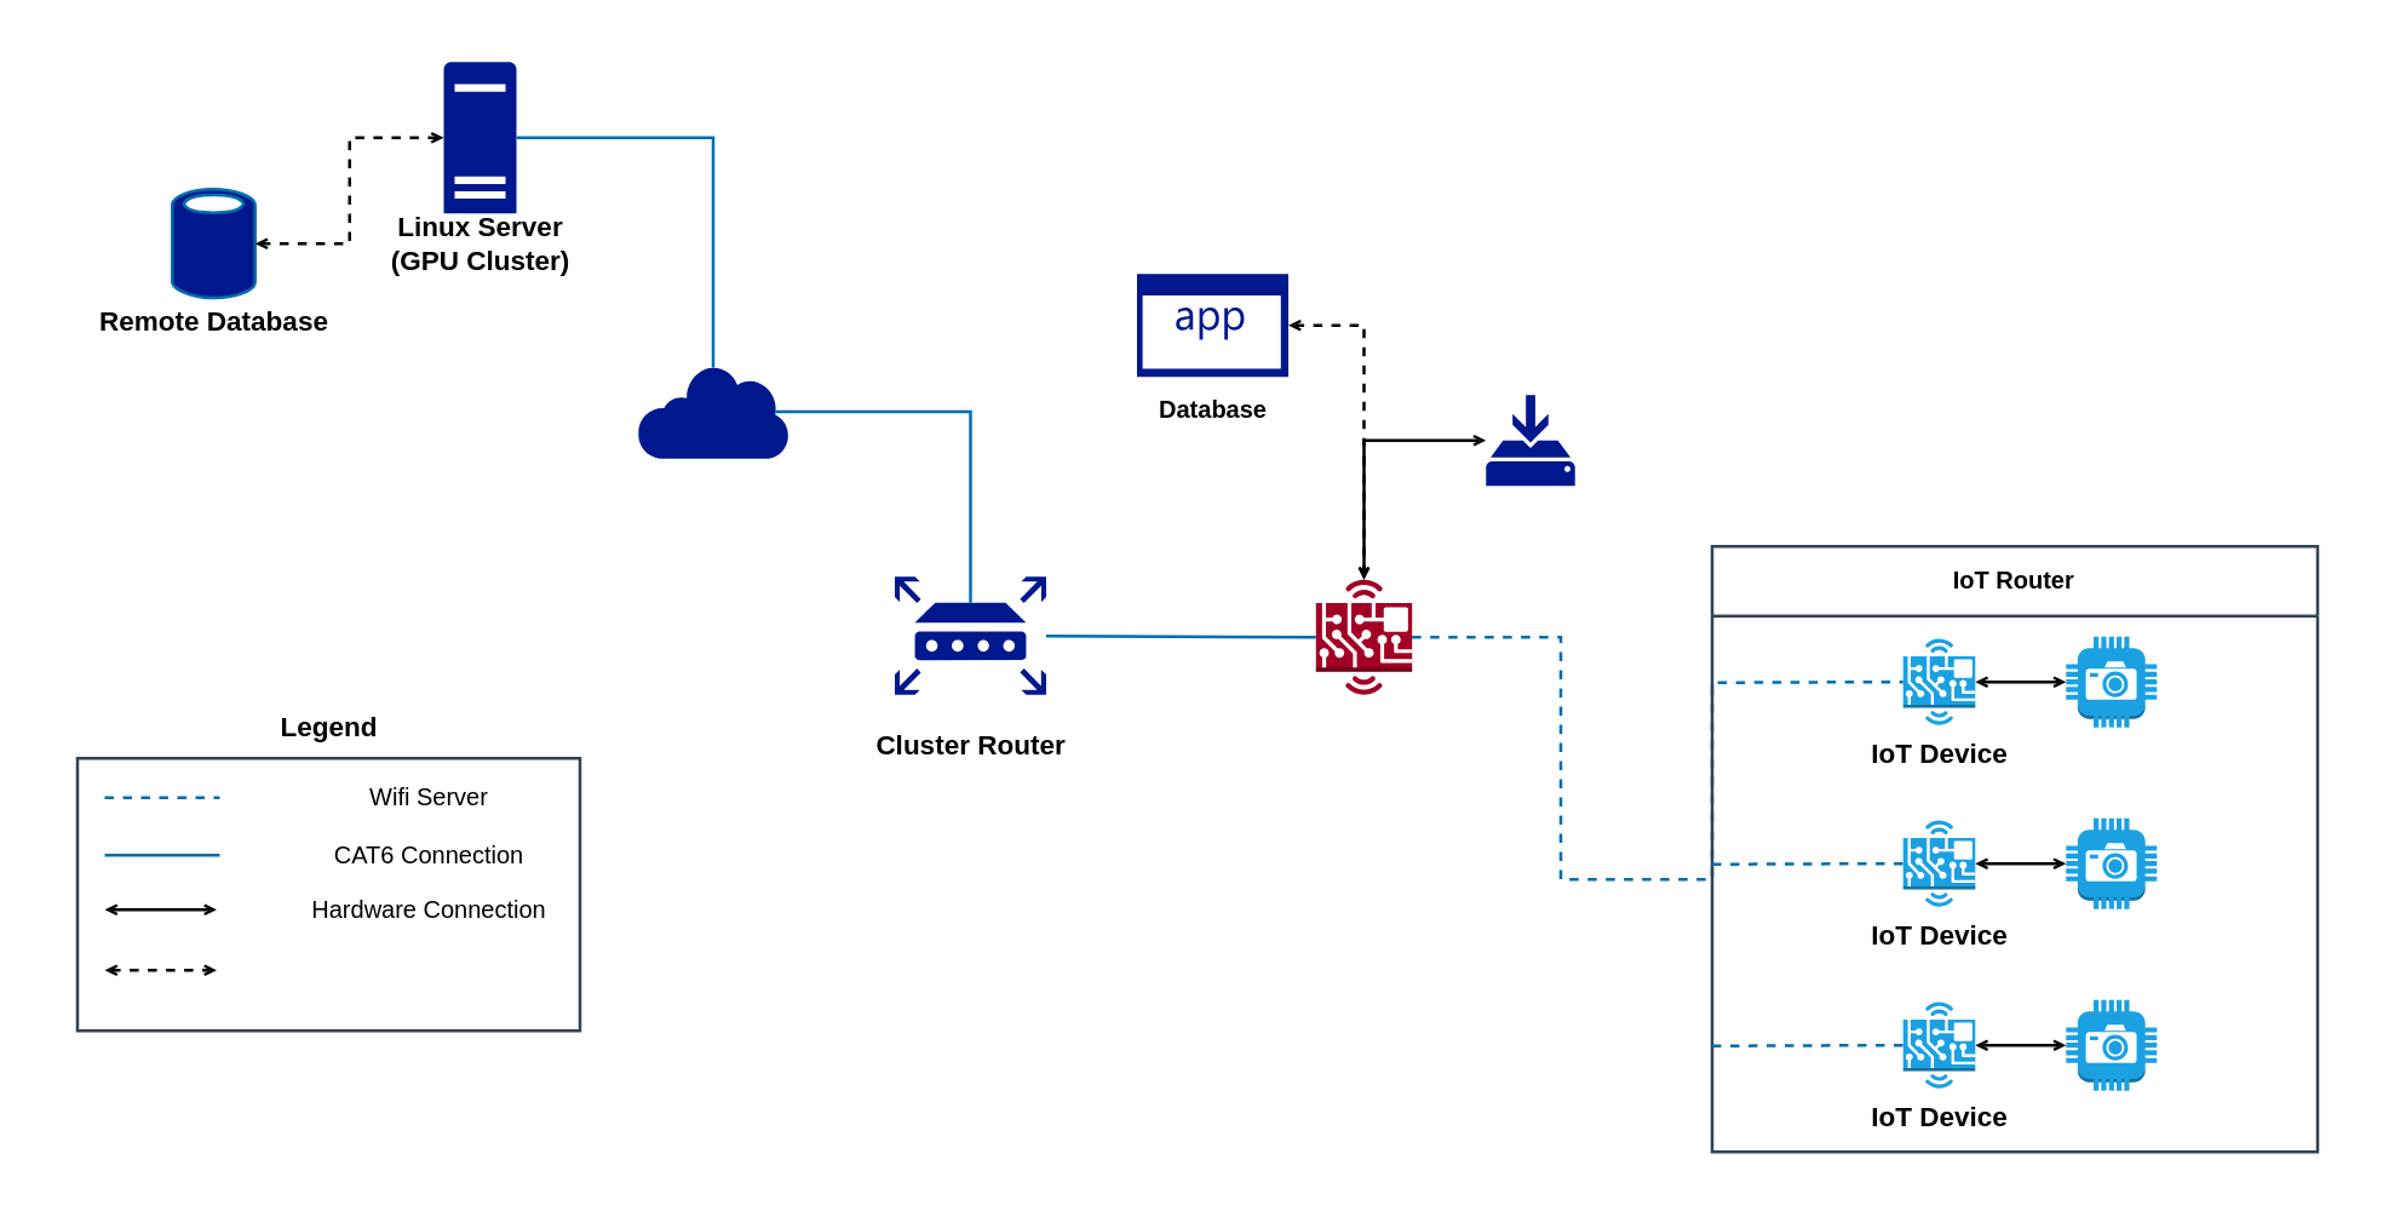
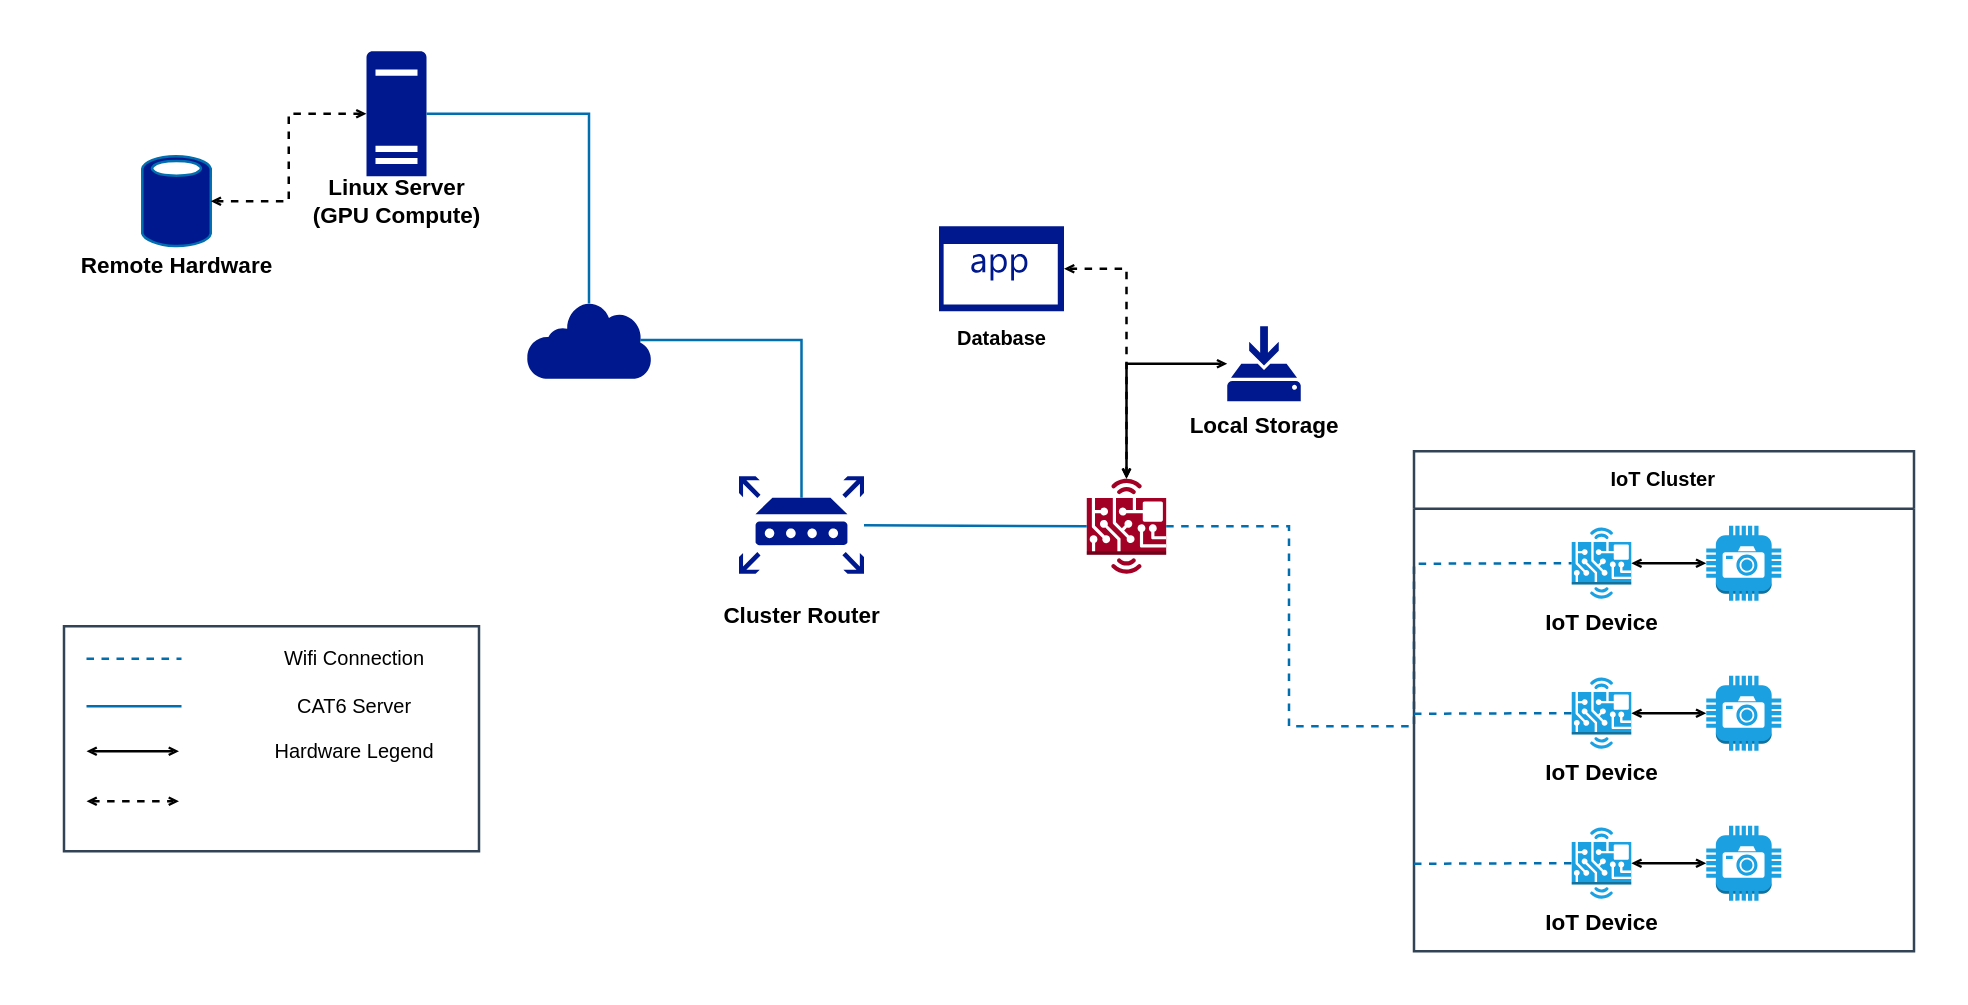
  <mxCell id="0" />
  <mxCell id="1" parent="0" />
  <mxCell id="2" value="" style="group" vertex="1" connectable="0" parent="1"><mxGeometry x="20" y="40" width="100" height="80" as="geometry" /></mxCell>
  <mxCell id="3" value="" style="sketch=0;aspect=fixed;pointerEvents=1;shadow=0;dashed=0;html=1;strokeColor=#006EAF;labelPosition=center;verticalLabelPosition=bottom;verticalAlign=top;align=center;fillColor=#00188D;shape=mxgraph.mscae.enterprise.database_generic;fontColor=#ffffff;" vertex="1" parent="2"><mxGeometry x="36.31" y="21.5" width="27.38" height="37" as="geometry" /></mxCell>
- <mxCell id="4" value="&lt;font style=&quot;font-size: 9px;&quot;&gt;Remote Database&lt;/font&gt;" style="text;html=1;align=center;verticalAlign=middle;resizable=0;points=[];autosize=1;strokeColor=none;fillColor=none;fontStyle=1" vertex="1" parent="2"><mxGeometry y="50" width="100" height="30" as="geometry" /></mxCell>
+ <mxCell id="4" value="&lt;font style=&quot;font-size: 9px;&quot;&gt;Remote Hardware&lt;/font&gt;" style="text;html=1;align=center;verticalAlign=middle;resizable=0;points=[];autosize=1;strokeColor=none;fillColor=none;fontStyle=1" vertex="1" parent="2"><mxGeometry y="50" width="100" height="30" as="geometry" /></mxCell>
  <mxCell id="5" value="" style="group" vertex="1" connectable="0" parent="1"><mxGeometry x="280" y="190" width="80" height="70" as="geometry" /></mxCell>
  <mxCell id="6" value="" style="sketch=0;aspect=fixed;pointerEvents=1;shadow=0;dashed=0;html=1;strokeColor=none;labelPosition=center;verticalLabelPosition=bottom;verticalAlign=top;align=center;fillColor=#00188D;shape=mxgraph.mscae.enterprise.router" vertex="1" parent="5"><mxGeometry x="15" width="50" height="39" as="geometry" /></mxCell>
  <mxCell id="7" value="&lt;font style=&quot;font-size: 9px;&quot;&gt;Cluster Router&lt;/font&gt;" style="text;html=1;align=center;verticalAlign=middle;resizable=0;points=[];autosize=1;strokeColor=none;fillColor=none;fontStyle=1" vertex="1" parent="5"><mxGeometry y="40" width="80" height="30" as="geometry" /></mxCell>
  <mxCell id="8" value="" style="group" vertex="1" connectable="0" parent="1"><mxGeometry x="205" y="120" width="60" height="51" as="geometry" /></mxCell>
  <mxCell id="9" value="" style="sketch=0;aspect=fixed;pointerEvents=1;shadow=0;dashed=0;html=1;strokeColor=none;labelPosition=center;verticalLabelPosition=bottom;verticalAlign=top;align=center;fillColor=#00188D;shape=mxgraph.mscae.enterprise.internet" vertex="1" parent="8"><mxGeometry x="5" width="50" height="31" as="geometry" /></mxCell>
  <mxCell id="10" value="" style="group" vertex="1" connectable="0" parent="1"><mxGeometry x="465" y="120" width="80" height="60" as="geometry" /></mxCell>
  <mxCell id="11" value="" style="sketch=0;aspect=fixed;pointerEvents=1;shadow=0;dashed=0;html=1;strokeColor=none;labelPosition=center;verticalLabelPosition=bottom;verticalAlign=top;align=center;fillColor=#00188D;shape=mxgraph.mscae.enterprise.backup_local;fontSize=9;" vertex="1" parent="10"><mxGeometry x="25.3" y="10" width="29.4" height="30" as="geometry" /></mxCell>
+ <mxCell id="12" value="Local Storage" style="text;html=1;align=center;verticalAlign=middle;resizable=0;points=[];autosize=1;strokeColor=none;fillColor=none;fontSize=9;fontStyle=1" vertex="1" parent="10"><mxGeometry y="40" width="80" height="20" as="geometry" /></mxCell>
  <mxCell id="13" value="" style="group" vertex="1" connectable="0" parent="1"><mxGeometry x="83" y="20" width="150" height="80" as="geometry" /></mxCell>
  <mxCell id="14" value="" style="sketch=0;aspect=fixed;pointerEvents=1;shadow=0;dashed=0;html=1;strokeColor=none;labelPosition=center;verticalLabelPosition=bottom;verticalAlign=top;align=center;fillColor=#00188D;shape=mxgraph.mscae.enterprise.server_generic" vertex="1" parent="13"><mxGeometry x="63" width="24" height="50" as="geometry" /></mxCell>
- <mxCell id="15" value="Linux Server&lt;br&gt;(GPU Cluster)" style="text;html=1;align=center;verticalAlign=middle;resizable=0;points=[];autosize=1;strokeColor=none;fillColor=none;fontSize=9;fontStyle=1" vertex="1" parent="13"><mxGeometry x="30" y="40" width="90" height="40" as="geometry" /></mxCell>
+ <mxCell id="15" value="Linux Server&lt;br&gt;(GPU Compute)" style="text;html=1;align=center;verticalAlign=middle;resizable=0;points=[];autosize=1;strokeColor=none;fillColor=none;fontSize=9;fontStyle=1" vertex="1" parent="13"><mxGeometry x="30" y="40" width="90" height="40" as="geometry" /></mxCell>
  <mxCell id="16" value="" style="group" vertex="1" connectable="0" parent="1"><mxGeometry x="415" y="180" width="70.0" height="80" as="geometry" /></mxCell>
  <mxCell id="17" value="" style="outlineConnect=0;dashed=0;verticalLabelPosition=bottom;verticalAlign=top;align=center;html=1;shape=mxgraph.aws3.hardware_board;fillColor=#a20025;fontColor=#ffffff;strokeColor=#6F0000;aspect=fixed;" vertex="1" parent="16"><mxGeometry x="19.11" y="11" width="31.76" height="38" as="geometry" /></mxCell>
  <mxCell id="18" value="" style="endArrow=none;dashed=1;html=1;rounded=0;fontSize=9;startSize=2;endSize=2;fillColor=#1ba1e2;strokeColor=#006EAF;entryX=0;entryY=0.5;entryDx=0;entryDy=0;entryPerimeter=0;exitX=1;exitY=0.5;exitDx=0;exitDy=0;exitPerimeter=0;" edge="1" parent="1" source="17" target="39"><mxGeometry width="50" height="50" relative="1" as="geometry"><mxPoint x="447" y="279.67" as="sourcePoint" /><mxPoint x="485" y="279.67" as="targetPoint" /><Array as="points"><mxPoint x="515" y="210" /><mxPoint x="515" y="290" /><mxPoint x="565" y="290" /><mxPoint x="565" y="225" /></Array></mxGeometry></mxCell>
  <mxCell id="19" value="" style="endArrow=none;html=1;rounded=0;fontSize=9;startSize=2;endSize=2;fillColor=#1ba1e2;strokeColor=#006EAF;entryX=0;entryY=0.5;entryDx=0;entryDy=0;entryPerimeter=0;" edge="1" parent="1" source="6" target="17"><mxGeometry width="50" height="50" relative="1" as="geometry"><mxPoint x="335" y="279.78" as="sourcePoint" /><mxPoint x="373" y="279.78" as="targetPoint" /></mxGeometry></mxCell>
  <mxCell id="20" value="" style="endArrow=none;html=1;rounded=0;fontSize=9;startSize=2;endSize=2;fillColor=#1ba1e2;strokeColor=#006EAF;entryX=0.91;entryY=0.5;entryDx=0;entryDy=0;entryPerimeter=0;exitX=0.5;exitY=0.22;exitDx=0;exitDy=0;exitPerimeter=0;edgeStyle=orthogonalEdgeStyle;" edge="1" parent="1" source="6" target="9"><mxGeometry width="50" height="50" relative="1" as="geometry"><mxPoint x="325.89" y="170" as="sourcePoint" /><mxPoint x="415" y="170.39" as="targetPoint" /><Array as="points"><mxPoint x="320" y="136" /><mxPoint x="256" y="136" /></Array></mxGeometry></mxCell>
  <mxCell id="21" value="" style="endArrow=none;html=1;rounded=0;fontSize=9;startSize=2;endSize=2;fillColor=#1ba1e2;strokeColor=#006EAF;entryX=0.5;entryY=0.03;entryDx=0;entryDy=0;entryPerimeter=0;edgeStyle=orthogonalEdgeStyle;exitX=1;exitY=0.5;exitDx=0;exitDy=0;exitPerimeter=0;" edge="1" parent="1" source="14" target="9"><mxGeometry width="50" height="50" relative="1" as="geometry"><mxPoint x="175" y="40" as="sourcePoint" /><mxPoint x="280.5" y="105.5" as="targetPoint" /><Array as="points"><mxPoint x="235" y="45" /></Array></mxGeometry></mxCell>
  <mxCell id="22" style="edgeStyle=orthogonalEdgeStyle;rounded=0;orthogonalLoop=1;jettySize=auto;html=1;fontSize=8;startArrow=open;startFill=0;endArrow=open;endFill=0;startSize=2;endSize=2;" edge="1" parent="1" source="11" target="17"><mxGeometry relative="1" as="geometry" /></mxCell>
  <mxCell id="23" value="" style="edgeStyle=orthogonalEdgeStyle;rounded=0;orthogonalLoop=1;jettySize=auto;html=1;fontSize=8;startArrow=open;startFill=0;endArrow=open;endFill=0;startSize=2;endSize=2;entryX=1;entryY=0.5;entryDx=0;entryDy=0;entryPerimeter=0;dashed=1;" edge="1" parent="1" source="14" target="3"><mxGeometry relative="1" as="geometry" /></mxCell>
  <mxCell id="24" value="" style="group" vertex="1" connectable="0" parent="1"><mxGeometry x="25" y="230" width="166" height="110" as="geometry" /></mxCell>
  <mxCell id="25" value="" style="rounded=0;whiteSpace=wrap;html=1;fontSize=9;fillColor=none;strokeWidth=1;perimeterSpacing=0;shadow=0;sketch=0;glass=0;fontColor=#ffffff;strokeColor=#314354;" vertex="1" parent="24"><mxGeometry y="20" width="166" height="90" as="geometry" /></mxCell>
- <mxCell id="26" value="Legend" style="text;html=1;align=center;verticalAlign=middle;resizable=0;points=[];autosize=1;strokeColor=none;fillColor=none;fontSize=9;fontStyle=1" vertex="1" parent="24"><mxGeometry x="53" width="60" height="20" as="geometry" /></mxCell>
  <mxCell id="27" value="" style="endArrow=none;dashed=1;html=1;rounded=0;fontSize=9;startSize=2;endSize=2;fillColor=#1ba1e2;strokeColor=#006EAF;" edge="1" parent="24"><mxGeometry width="50" height="50" relative="1" as="geometry"><mxPoint x="9" y="33" as="sourcePoint" /><mxPoint x="47" y="33" as="targetPoint" /></mxGeometry></mxCell>
- <mxCell id="28" value="&lt;font style=&quot;font-size: 8px;&quot;&gt;Wifi Server&lt;/font&gt;" style="text;html=1;align=center;verticalAlign=middle;resizable=0;points=[];autosize=1;strokeColor=none;fillColor=none;fontSize=9;" vertex="1" parent="24"><mxGeometry x="76" y="23" width="80" height="20" as="geometry" /></mxCell>
- <mxCell id="29" value="&lt;font style=&quot;font-size: 8px;&quot;&gt;CAT6 Connection&lt;/font&gt;" style="text;html=1;align=center;verticalAlign=middle;resizable=0;points=[];autosize=1;strokeColor=none;fillColor=none;fontSize=9;" vertex="1" parent="24"><mxGeometry x="71" y="42" width="90" height="20" as="geometry" /></mxCell>
+ <mxCell id="28" value="&lt;font style=&quot;font-size: 8px;&quot;&gt;Wifi Connection&lt;/font&gt;" style="text;html=1;align=center;verticalAlign=middle;resizable=0;points=[];autosize=1;strokeColor=none;fillColor=none;fontSize=9;" vertex="1" parent="24"><mxGeometry x="76" y="23" width="80" height="20" as="geometry" /></mxCell>
+ <mxCell id="29" value="&lt;font style=&quot;font-size: 8px;&quot;&gt;CAT6 Server&lt;/font&gt;" style="text;html=1;align=center;verticalAlign=middle;resizable=0;points=[];autosize=1;strokeColor=none;fillColor=none;fontSize=9;" vertex="1" parent="24"><mxGeometry x="71" y="42" width="90" height="20" as="geometry" /></mxCell>
  <mxCell id="30" value="" style="endArrow=none;html=1;rounded=0;fontSize=9;startSize=2;endSize=2;fillColor=#1ba1e2;strokeColor=#006EAF;" edge="1" parent="24"><mxGeometry width="50" height="50" relative="1" as="geometry"><mxPoint x="9" y="52" as="sourcePoint" /><mxPoint x="47" y="52" as="targetPoint" /></mxGeometry></mxCell>
  <mxCell id="31" value="" style="edgeStyle=orthogonalEdgeStyle;rounded=0;orthogonalLoop=1;jettySize=auto;html=1;fontSize=9;endArrow=open;endFill=0;startArrow=open;startFill=0;endSize=2;startSize=2;" edge="1" parent="24"><mxGeometry relative="1" as="geometry"><mxPoint x="9" y="70" as="sourcePoint" /><mxPoint x="46" y="70" as="targetPoint" /></mxGeometry></mxCell>
- <mxCell id="32" value="&lt;font style=&quot;font-size: 8px;&quot;&gt;Hardware Connection&lt;/font&gt;" style="text;html=1;align=center;verticalAlign=middle;resizable=0;points=[];autosize=1;strokeColor=none;fillColor=none;fontSize=9;" vertex="1" parent="24"><mxGeometry x="66" y="60" width="100" height="20" as="geometry" /></mxCell>
+ <mxCell id="32" value="&lt;font style=&quot;font-size: 8px;&quot;&gt;Hardware Legend&lt;/font&gt;" style="text;html=1;align=center;verticalAlign=middle;resizable=0;points=[];autosize=1;strokeColor=none;fillColor=none;fontSize=9;" vertex="1" parent="24"><mxGeometry x="66" y="60" width="100" height="20" as="geometry" /></mxCell>
  <mxCell id="33" value="" style="edgeStyle=orthogonalEdgeStyle;rounded=0;orthogonalLoop=1;jettySize=auto;html=1;fontSize=9;endArrow=open;endFill=0;startArrow=open;startFill=0;endSize=2;startSize=2;dashed=1;" edge="1" parent="24"><mxGeometry relative="1" as="geometry"><mxPoint x="9" y="90" as="sourcePoint" /><mxPoint x="46" y="90" as="targetPoint" /></mxGeometry></mxCell>
- <mxCell id="34" value="IoT Router" style="swimlane;rounded=0;shadow=0;glass=0;sketch=0;strokeColor=#314354;strokeWidth=1;fontSize=8;fillColor=none;" vertex="1" parent="1"><mxGeometry x="565" y="180" width="200" height="200" as="geometry" /></mxCell>
+ <mxCell id="34" value="IoT Cluster" style="swimlane;rounded=0;shadow=0;glass=0;sketch=0;strokeColor=#314354;strokeWidth=1;fontSize=8;fillColor=none;" vertex="1" parent="1"><mxGeometry x="565" y="180" width="200" height="200" as="geometry" /></mxCell>
  <mxCell id="35" value="" style="outlineConnect=0;dashed=0;verticalLabelPosition=bottom;verticalAlign=top;align=center;html=1;shape=mxgraph.aws3.camera;fillColor=#1ba1e2;fontColor=#ffffff;strokeColor=#006EAF;aspect=fixed;" vertex="1" parent="34"><mxGeometry x="116.91" y="29.75" width="30" height="30" as="geometry" /></mxCell>
  <mxCell id="36" value="" style="edgeStyle=orthogonalEdgeStyle;rounded=0;orthogonalLoop=1;jettySize=auto;html=1;fontSize=9;endArrow=open;endFill=0;startArrow=open;startFill=0;endSize=2;startSize=2;" edge="1" parent="34" source="39" target="35"><mxGeometry relative="1" as="geometry" /></mxCell>
  <mxCell id="37" value="" style="group;aspect=fixed;" vertex="1" connectable="0" parent="34"><mxGeometry x="56.91" y="26.75" width="33.25" height="38" as="geometry" /></mxCell>
  <mxCell id="38" value="IoT Device" style="text;html=1;align=center;verticalAlign=middle;resizable=0;points=[];autosize=1;strokeColor=none;fillColor=none;fontSize=9;fontStyle=1" vertex="1" parent="37"><mxGeometry x="-16.91" y="32.25" width="70" height="20" as="geometry" /></mxCell>
  <mxCell id="39" value="" style="outlineConnect=0;dashed=0;verticalLabelPosition=bottom;verticalAlign=top;align=center;html=1;shape=mxgraph.aws3.hardware_board;fillColor=#1ba1e2;fontColor=#ffffff;strokeColor=#006EAF;" vertex="1" parent="37"><mxGeometry x="6.182" y="3.75" width="23.821" height="28.5" as="geometry" /></mxCell>
  <mxCell id="40" value="" style="outlineConnect=0;dashed=0;verticalLabelPosition=bottom;verticalAlign=top;align=center;html=1;shape=mxgraph.aws3.camera;fillColor=#1ba1e2;fontColor=#ffffff;strokeColor=#006EAF;aspect=fixed;" vertex="1" parent="34"><mxGeometry x="116.91" y="89.75" width="30" height="30" as="geometry" /></mxCell>
  <mxCell id="41" value="" style="edgeStyle=orthogonalEdgeStyle;rounded=0;orthogonalLoop=1;jettySize=auto;html=1;fontSize=9;endArrow=open;endFill=0;startArrow=open;startFill=0;endSize=2;startSize=2;" edge="1" parent="34" source="44" target="40"><mxGeometry relative="1" as="geometry" /></mxCell>
  <mxCell id="42" value="" style="group;aspect=fixed;" vertex="1" connectable="0" parent="34"><mxGeometry x="56.91" y="86.75" width="33.25" height="38" as="geometry" /></mxCell>
  <mxCell id="43" value="IoT Device" style="text;html=1;align=center;verticalAlign=middle;resizable=0;points=[];autosize=1;strokeColor=none;fillColor=none;fontSize=9;fontStyle=1" vertex="1" parent="42"><mxGeometry x="-16.91" y="32.25" width="70" height="20" as="geometry" /></mxCell>
  <mxCell id="44" value="" style="outlineConnect=0;dashed=0;verticalLabelPosition=bottom;verticalAlign=top;align=center;html=1;shape=mxgraph.aws3.hardware_board;fillColor=#1ba1e2;fontColor=#ffffff;strokeColor=#006EAF;" vertex="1" parent="42"><mxGeometry x="6.182" y="3.75" width="23.821" height="28.5" as="geometry" /></mxCell>
  <mxCell id="45" value="" style="outlineConnect=0;dashed=0;verticalLabelPosition=bottom;verticalAlign=top;align=center;html=1;shape=mxgraph.aws3.camera;fillColor=#1ba1e2;fontColor=#ffffff;strokeColor=#006EAF;aspect=fixed;" vertex="1" parent="34"><mxGeometry x="116.91" y="149.75" width="30" height="30" as="geometry" /></mxCell>
  <mxCell id="46" value="" style="edgeStyle=orthogonalEdgeStyle;rounded=0;orthogonalLoop=1;jettySize=auto;html=1;fontSize=9;endArrow=open;endFill=0;startArrow=open;startFill=0;endSize=2;startSize=2;" edge="1" parent="34" source="49" target="45"><mxGeometry relative="1" as="geometry" /></mxCell>
  <mxCell id="47" value="" style="group;aspect=fixed;" vertex="1" connectable="0" parent="34"><mxGeometry x="56.91" y="146.75" width="33.25" height="38" as="geometry" /></mxCell>
  <mxCell id="48" value="IoT Device" style="text;html=1;align=center;verticalAlign=middle;resizable=0;points=[];autosize=1;strokeColor=none;fillColor=none;fontSize=9;fontStyle=1" vertex="1" parent="47"><mxGeometry x="-16.91" y="32.25" width="70" height="20" as="geometry" /></mxCell>
  <mxCell id="49" value="" style="outlineConnect=0;dashed=0;verticalLabelPosition=bottom;verticalAlign=top;align=center;html=1;shape=mxgraph.aws3.hardware_board;fillColor=#1ba1e2;fontColor=#ffffff;strokeColor=#006EAF;" vertex="1" parent="47"><mxGeometry x="6.182" y="3.75" width="23.821" height="28.5" as="geometry" /></mxCell>
  <mxCell id="50" value="" style="endArrow=none;dashed=1;html=1;rounded=0;fontSize=9;startSize=2;endSize=2;fillColor=#1ba1e2;strokeColor=#006EAF;entryX=0;entryY=0.5;entryDx=0;entryDy=0;entryPerimeter=0;" edge="1" parent="1" target="44"><mxGeometry width="50" height="50" relative="1" as="geometry"><mxPoint x="565" y="285" as="sourcePoint" /><mxPoint x="533" y="320" as="targetPoint" /></mxGeometry></mxCell>
  <mxCell id="51" value="" style="endArrow=none;dashed=1;html=1;rounded=0;fontSize=9;startSize=2;endSize=2;fillColor=#1ba1e2;strokeColor=#006EAF;entryX=0;entryY=0.5;entryDx=0;entryDy=0;entryPerimeter=0;" edge="1" parent="1" target="49"><mxGeometry width="50" height="50" relative="1" as="geometry"><mxPoint x="565" y="345" as="sourcePoint" /><mxPoint x="543" y="350" as="targetPoint" /></mxGeometry></mxCell>
  <mxCell id="52" value="" style="edgeStyle=orthogonalEdgeStyle;rounded=0;orthogonalLoop=1;jettySize=auto;html=1;dashed=1;fontSize=8;startArrow=open;startFill=0;endArrow=open;endFill=0;startSize=2;endSize=2;exitX=1;exitY=0.5;exitDx=0;exitDy=0;exitPerimeter=0;" edge="1" parent="1" source="53" target="17"><mxGeometry relative="1" as="geometry" /></mxCell>
  <mxCell id="53" value="&lt;b&gt;Database&lt;/b&gt;" style="sketch=0;aspect=fixed;pointerEvents=1;shadow=0;dashed=0;html=1;strokeColor=none;labelPosition=center;verticalLabelPosition=bottom;verticalAlign=top;align=center;fillColor=#00188D;shape=mxgraph.mscae.enterprise.application;rounded=0;glass=0;strokeWidth=1;fontSize=8;" vertex="1" parent="1"><mxGeometry x="375" y="90" width="50" height="34" as="geometry" /></mxCell>
